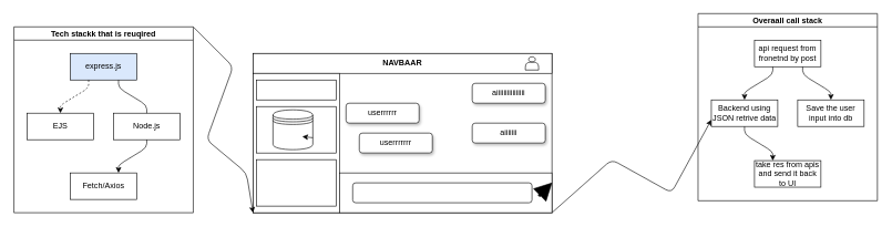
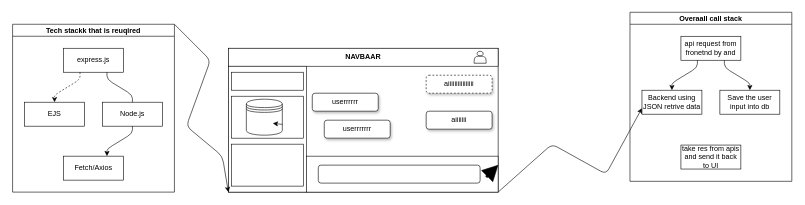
  <mxCell id="0" />
  <mxCell id="1" parent="0" />
  <mxCell id="2" value="" style="rounded=0;whiteSpace=wrap;html=1;" parent="1" vertex="1"><mxGeometry x="380" y="80" width="450" height="240" as="geometry" /></mxCell>
  <mxCell id="3" value="&lt;b&gt;NAVBAAR&lt;/b&gt;" style="rounded=0;whiteSpace=wrap;html=1;strokeColor=#000000;" parent="1" vertex="1"><mxGeometry x="380" y="80" width="450" height="30" as="geometry" /></mxCell>
  <mxCell id="4" value="" style="rounded=0;whiteSpace=wrap;html=1;" parent="1" vertex="1"><mxGeometry x="380" y="110" width="130" height="210" as="geometry" /></mxCell>
  <mxCell id="5" style="edgeStyle=none;html=1;exitX=1;exitY=0.5;exitDx=0;exitDy=0;" parent="1" source="7" edge="1"><mxGeometry relative="1" as="geometry"><mxPoint x="820" y="290.25" as="targetPoint" /></mxGeometry></mxCell>
  <mxCell id="6" style="edgeStyle=none;html=1;exitX=1;exitY=1;exitDx=0;exitDy=0;entryX=0;entryY=0.75;entryDx=0;entryDy=0;" edge="1" parent="1" source="7" target="22"><mxGeometry relative="1" as="geometry"><Array as="points"><mxPoint x="920" y="240" /><mxPoint x="1010" y="290" /></Array></mxGeometry></mxCell>
  <mxCell id="7" value="" style="rounded=0;whiteSpace=wrap;html=1;" parent="1" vertex="1"><mxGeometry x="510" y="260" width="320" height="60" as="geometry" /></mxCell>
  <mxCell id="8" value="userrrrrrr" style="rounded=1;whiteSpace=wrap;html=1;shadow=1;" parent="1" vertex="1"><mxGeometry x="540" y="200" width="110" height="30" as="geometry" /></mxCell>
  <mxCell id="9" value="aiiiiiii" style="rounded=1;whiteSpace=wrap;html=1;shadow=1;" parent="1" vertex="1"><mxGeometry x="710" y="185" width="110" height="30" as="geometry" /></mxCell>
  <mxCell id="10" value="userrrrrr" style="rounded=1;whiteSpace=wrap;html=1;shadow=1;" parent="1" vertex="1"><mxGeometry x="520" y="155" width="110" height="30" as="geometry" /></mxCell>
- <mxCell id="11" value="aiiiiiiiiiiiiiiii" style="rounded=1;whiteSpace=wrap;html=1;shadow=1;" parent="1" vertex="1"><mxGeometry x="710" y="125" width="110" height="30" as="geometry" /></mxCell>
+ <mxCell id="11" value="aiiiiiiiiiiiiiiii" style="rounded=1;whiteSpace=wrap;html=1;shadow=1;dashed=1;" parent="1" vertex="1"><mxGeometry x="710" y="125" width="110" height="30" as="geometry" /></mxCell>
  <mxCell id="12" value="" style="rounded=0;whiteSpace=wrap;html=1;" parent="1" vertex="1"><mxGeometry x="385" y="120" width="120" height="30" as="geometry" /></mxCell>
  <mxCell id="13" value="" style="rounded=0;whiteSpace=wrap;html=1;" parent="1" vertex="1"><mxGeometry x="385" y="160" width="120" height="70" as="geometry" /></mxCell>
  <mxCell id="14" value="" style="rounded=0;whiteSpace=wrap;html=1;" parent="1" vertex="1"><mxGeometry x="385" y="240" width="120" height="70" as="geometry" /></mxCell>
  <mxCell id="15" value="" style="rounded=1;whiteSpace=wrap;html=1;" parent="1" vertex="1"><mxGeometry x="530" y="275" width="270" height="30" as="geometry" /></mxCell>
  <mxCell id="16" value="" style="shape=flexArrow;endArrow=classic;html=1;fillColor=#000000;endWidth=21.562;endSize=8.087;width=3.75;" parent="1" edge="1"><mxGeometry width="50" height="50" relative="1" as="geometry"><mxPoint x="810" y="295" as="sourcePoint" /><mxPoint x="830" y="275" as="targetPoint" /></mxGeometry></mxCell>
  <mxCell id="17" value="" style="shape=datastore;whiteSpace=wrap;html=1;" parent="1" vertex="1"><mxGeometry x="410" y="165" width="60" height="60" as="geometry" /></mxCell>
  <mxCell id="18" style="edgeStyle=none;html=1;exitX=1;exitY=0.7;exitDx=0;exitDy=0;entryX=0.736;entryY=0.671;entryDx=0;entryDy=0;entryPerimeter=0;" parent="1" source="17" target="17" edge="1"><mxGeometry relative="1" as="geometry" /></mxCell>
  <mxCell id="19" value="" style="shape=actor;whiteSpace=wrap;html=1;" parent="1" vertex="1"><mxGeometry x="790" y="85" width="20" height="20" as="geometry" /></mxCell>
  <mxCell id="20" value="Overaall call stack" style="swimlane;startSize=20;horizontal=1;childLayout=flowLayout;flowOrientation=north;resizable=0;interRankCellSpacing=50;containerType=tree;fontSize=12;" vertex="1" parent="1"><mxGeometry x="1050" y="20" width="270" height="282" as="geometry" /></mxCell>
- <mxCell id="21" value="api request from fronetnd by post" style="whiteSpace=wrap;html=1;" vertex="1" parent="20"><mxGeometry x="85" y="40" width="100" height="40" as="geometry" /></mxCell>
+ <mxCell id="21" value="api request from fronetnd by and" style="whiteSpace=wrap;html=1;" vertex="1" parent="20"><mxGeometry x="85" y="40" width="100" height="40" as="geometry" /></mxCell>
  <mxCell id="22" value="Backend using JSON retrive data" style="whiteSpace=wrap;html=1;" vertex="1" parent="20"><mxGeometry x="20" y="130" width="100" height="40" as="geometry" /></mxCell>
  <mxCell id="23" value="" style="html=1;rounded=1;curved=0;sourcePerimeterSpacing=0;targetPerimeterSpacing=0;startSize=6;endSize=6;noEdgeStyle=1;orthogonal=1;" edge="1" parent="20" source="21" target="22"><mxGeometry relative="1" as="geometry"><Array as="points"><mxPoint x="112.5" y="92" /><mxPoint x="70" y="118" /></Array></mxGeometry></mxCell>
  <mxCell id="24" value="Save the user input into db" style="whiteSpace=wrap;html=1;" vertex="1" parent="20"><mxGeometry x="150" y="130" width="100" height="40" as="geometry" /></mxCell>
  <mxCell id="25" value="" style="html=1;rounded=1;curved=0;sourcePerimeterSpacing=0;targetPerimeterSpacing=0;startSize=6;endSize=6;noEdgeStyle=1;orthogonal=1;" edge="1" parent="20" source="21" target="24"><mxGeometry relative="1" as="geometry"><Array as="points"><mxPoint x="157.5" y="92" /><mxPoint x="200" y="118" /></Array></mxGeometry></mxCell>
  <mxCell id="26" value="take res from apis and send it back to UI" style="whiteSpace=wrap;html=1;" vertex="1" parent="20"><mxGeometry x="85" y="221.5" width="100" height="40" as="geometry" /></mxCell>
- <mxCell id="27" value="" style="html=1;rounded=1;curved=0;sourcePerimeterSpacing=0;targetPerimeterSpacing=0;startSize=6;endSize=6;noEdgeStyle=1;orthogonal=1;" edge="1" parent="20" source="22" target="26"><mxGeometry relative="1" as="geometry"><Array as="points"><mxPoint x="70" y="182" /><mxPoint x="112.5" y="208" /></Array></mxGeometry></mxCell>
  <mxCell id="28" style="edgeStyle=none;html=1;exitX=1;exitY=0;exitDx=0;exitDy=0;entryX=0;entryY=1;entryDx=0;entryDy=0;" edge="1" parent="1" source="29" target="4"><mxGeometry relative="1" as="geometry"><Array as="points"><mxPoint x="350" y="100" /><mxPoint x="310" y="210" /><mxPoint x="370" y="260" /></Array></mxGeometry></mxCell>
  <mxCell id="29" value="Tech stackk that is reuqired" style="swimlane;startSize=20;horizontal=1;childLayout=flowLayout;flowOrientation=north;resizable=0;interRankCellSpacing=50;containerType=tree;fontSize=12;" vertex="1" parent="1"><mxGeometry x="20" y="40" width="270" height="280" as="geometry" /></mxCell>
- <mxCell id="30" value="express.js" style="whiteSpace=wrap;html=1;fillColor=#dae8fc;" vertex="1" parent="29"><mxGeometry x="85" y="40" width="100" height="40" as="geometry" /></mxCell>
+ <mxCell id="30" value="express.js" style="whiteSpace=wrap;html=1;" vertex="1" parent="29"><mxGeometry x="85" y="40" width="100" height="40" as="geometry" /></mxCell>
  <mxCell id="31" value="Node.js" style="whiteSpace=wrap;html=1;" vertex="1" parent="29"><mxGeometry x="150" y="130" width="100" height="40" as="geometry" /></mxCell>
  <mxCell id="32" value="" style="html=1;rounded=1;curved=0;sourcePerimeterSpacing=0;targetPerimeterSpacing=0;startSize=6;endSize=6;noEdgeStyle=1;orthogonal=1;endArrow=none;" edge="1" parent="29" source="30" target="31"><mxGeometry relative="1" as="geometry"><Array as="points"><mxPoint x="157.5" y="92" /><mxPoint x="200" y="118" /></Array></mxGeometry></mxCell>
  <mxCell id="33" value="EJS" style="whiteSpace=wrap;html=1;" vertex="1" parent="29"><mxGeometry x="20" y="130" width="100" height="40" as="geometry" /></mxCell>
  <mxCell id="34" value="" style="html=1;rounded=1;curved=0;sourcePerimeterSpacing=0;targetPerimeterSpacing=0;startSize=6;endSize=6;noEdgeStyle=1;orthogonal=1;dashed=1;" edge="1" parent="29" source="30" target="33"><mxGeometry relative="1" as="geometry"><Array as="points"><mxPoint x="112.5" y="92" /><mxPoint x="70" y="118" /></Array></mxGeometry></mxCell>
  <mxCell id="35" value="Fetch/Axios" style="whiteSpace=wrap;html=1;" vertex="1" parent="29"><mxGeometry x="85" y="220" width="100" height="40" as="geometry" /></mxCell>
  <mxCell id="36" value="" style="html=1;rounded=1;curved=0;sourcePerimeterSpacing=0;targetPerimeterSpacing=0;startSize=6;endSize=6;noEdgeStyle=1;orthogonal=1;" edge="1" parent="29" source="31" target="35"><mxGeometry relative="1" as="geometry"><Array as="points"><mxPoint x="200" y="182" /><mxPoint x="157.5" y="208" /></Array></mxGeometry></mxCell>
